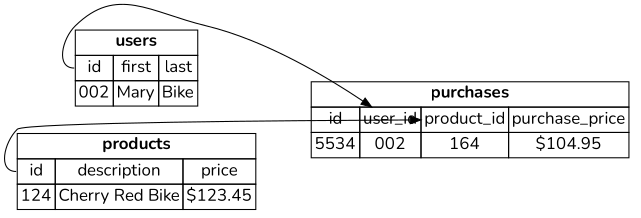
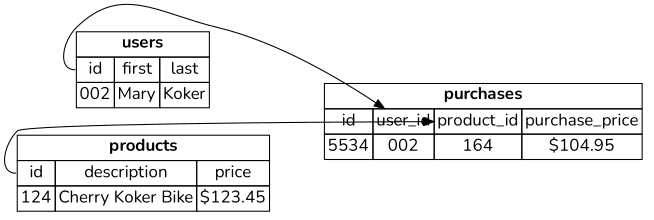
  digraph {
    fontname=Nunito
    rankdir=LR
    node [fontname=Nunito fontsize=16 shape=none]
    edge [fontname=Nunito tailport=f0]
-   n1 [label=< <table border="0" cellborder="1" cellspacing="0">   <tr><td colspan="3"><b>users</b></td></tr>   <tr><td port="f0">id</td><td port="f1">first</td><td port="f2">last</td></tr>   <tr><td>002</td><td port="f1">Mary</td><td port="f2">Bike</td></tr>   </table>>]
+   n1 [label=< <table border="0" cellborder="1" cellspacing="0">   <tr><td colspan="3"><b>users</b></td></tr>   <tr><td port="f0">id</td><td port="f1">first</td><td port="f2">last</td></tr>   <tr><td>002</td><td port="f1">Mary</td><td port="f2">Koker</td></tr>   </table>>]
    n2 [label=< <table border="0" cellborder="1" cellspacing="0">   <tr><td colspan="5"><b>purchases</b></td></tr>   <tr><td>id</td><td port="f1">user_id</td><td port="f2">product_id</td><td>purchase_price</td></tr>   <tr><td>5534</td><td port="f1">002</td><td port="f2">164</td><td>$104.95</td></tr>   </table>>]
-   n3 [label=< <table border="0" cellborder="1" cellspacing="0">   <tr><td colspan="3"><b>products</b></td></tr>   <tr><td port="f0">id</td><td port="f1">description</td><td port="f2">price</td></tr>   <tr><td>124</td><td port="f1">Cherry Red Bike</td><td port="f2">$123.45</td></tr>   </table>>]
+   n3 [label=< <table border="0" cellborder="1" cellspacing="0">   <tr><td colspan="3"><b>products</b></td></tr>   <tr><td port="f0">id</td><td port="f1">description</td><td port="f2">price</td></tr>   <tr><td>124</td><td port="f1">Cherry Koker Bike</td><td port="f2">$123.45</td></tr>   </table>>]
    n1 -> n2 [headport=f1]
    n3 -> n2 [headport=f2]
  }
